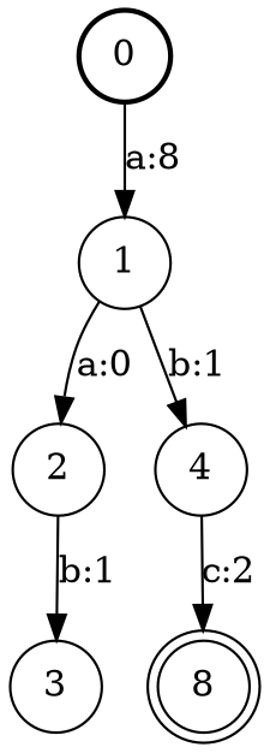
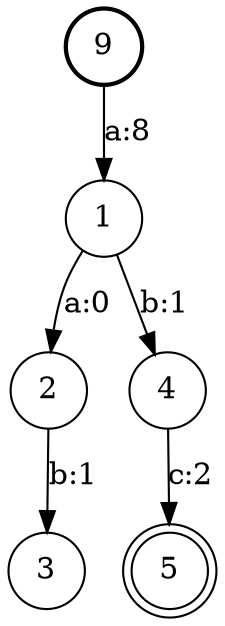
  digraph {
    nodesep=0.25
    rankdir=TB
    ranksep=0.4
    node [fontsize=14 shape=circle style=solid]
    edge [fontsize=14]
-   n1 [label=0 style=bold]
+   n1 [label=9 style=bold]
    n2 [label=1]
    n3 [label=2]
    n4 [label=4]
    n5 [label=3]
-   n6 [label=8 shape=doublecircle]
+   n6 [label=5 shape=doublecircle]
    n1 -> n2 [label="a:8"]
    n2 -> n3 [label="a:0"]
    n2 -> n4 [label="b:1"]
    n3 -> n5 [label="b:1"]
    n4 -> n6 [label="c:2"]
  }
